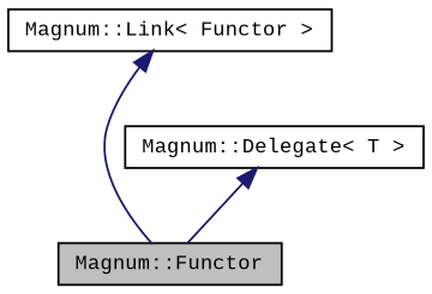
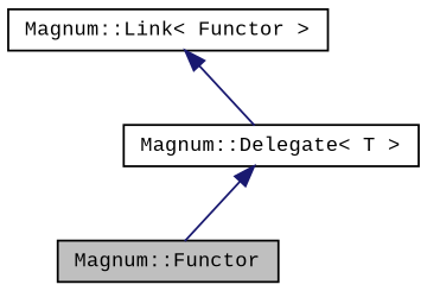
  digraph {
    fontname="Liberation Mono"
    node [color=black fillcolor=white fontname="Liberation Mono" fontsize=10 shape=record style=filled]
    edge [color=midnightblue dir=back fontname="Liberation Mono" fontsize=10 labelfontname=Helvetica labelfontsize=10 style=solid]
    n1 [fillcolor=grey75 fontcolor=black height=0.2 label="Magnum::Functor" width=0.4]
    n2 [height=0.2 label="Magnum::Delegate\< T \>" width=0.4]
    n3 [height=0.2 label="Magnum::Link\< Functor \>" width=0.4]
    n2 -> n1
-   n3 -> n1
+   n3 -> n2
  }
